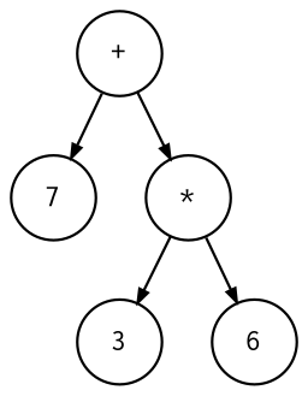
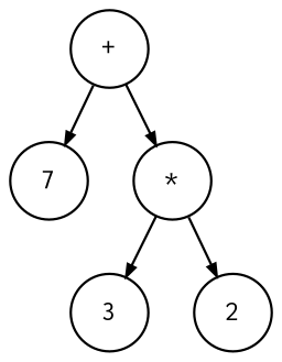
  digraph {
    ranksep=.3
    node [fontname=Courier fontsize=12 shape=circle]
    edge [arrowsize=.5]
    n1 [height=.1 label="+"]
    n2 [height=.1 label=7]
    n3 [height=.1 label="*"]
    n4 [height=.1 label=3]
-   n5 [height=.1 label=6]
+   n5 [height=.1 label=2]
    n1 -> n2
    n1 -> n3
    n3 -> n4
    n3 -> n5
  }
